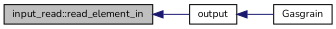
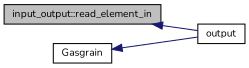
  digraph {
    fontname=Nunito
    rankdir=LR
    node [color=black fillcolor=white fontname=Nunito fontsize=10 shape=record style=filled]
    edge [color=midnightblue dir=back fontname=Nunito fontsize=10 labelfontname=Helvetica labelfontsize=10 style=solid]
-   n1 [fillcolor=grey75 fontcolor=black height=0.2 label="input_read::read_element_in" width=0.4]
+   n1 [fillcolor=grey75 fontcolor=black height=0.2 label="input_output::read_element_in" width=0.4]
    n2 [height=0.2 label=output width=0.4]
    n3 [height=0.2 label=Gasgrain width=0.4]
    n1 -> n2
-   n2 -> n3
+   n3 -> n2
  }
